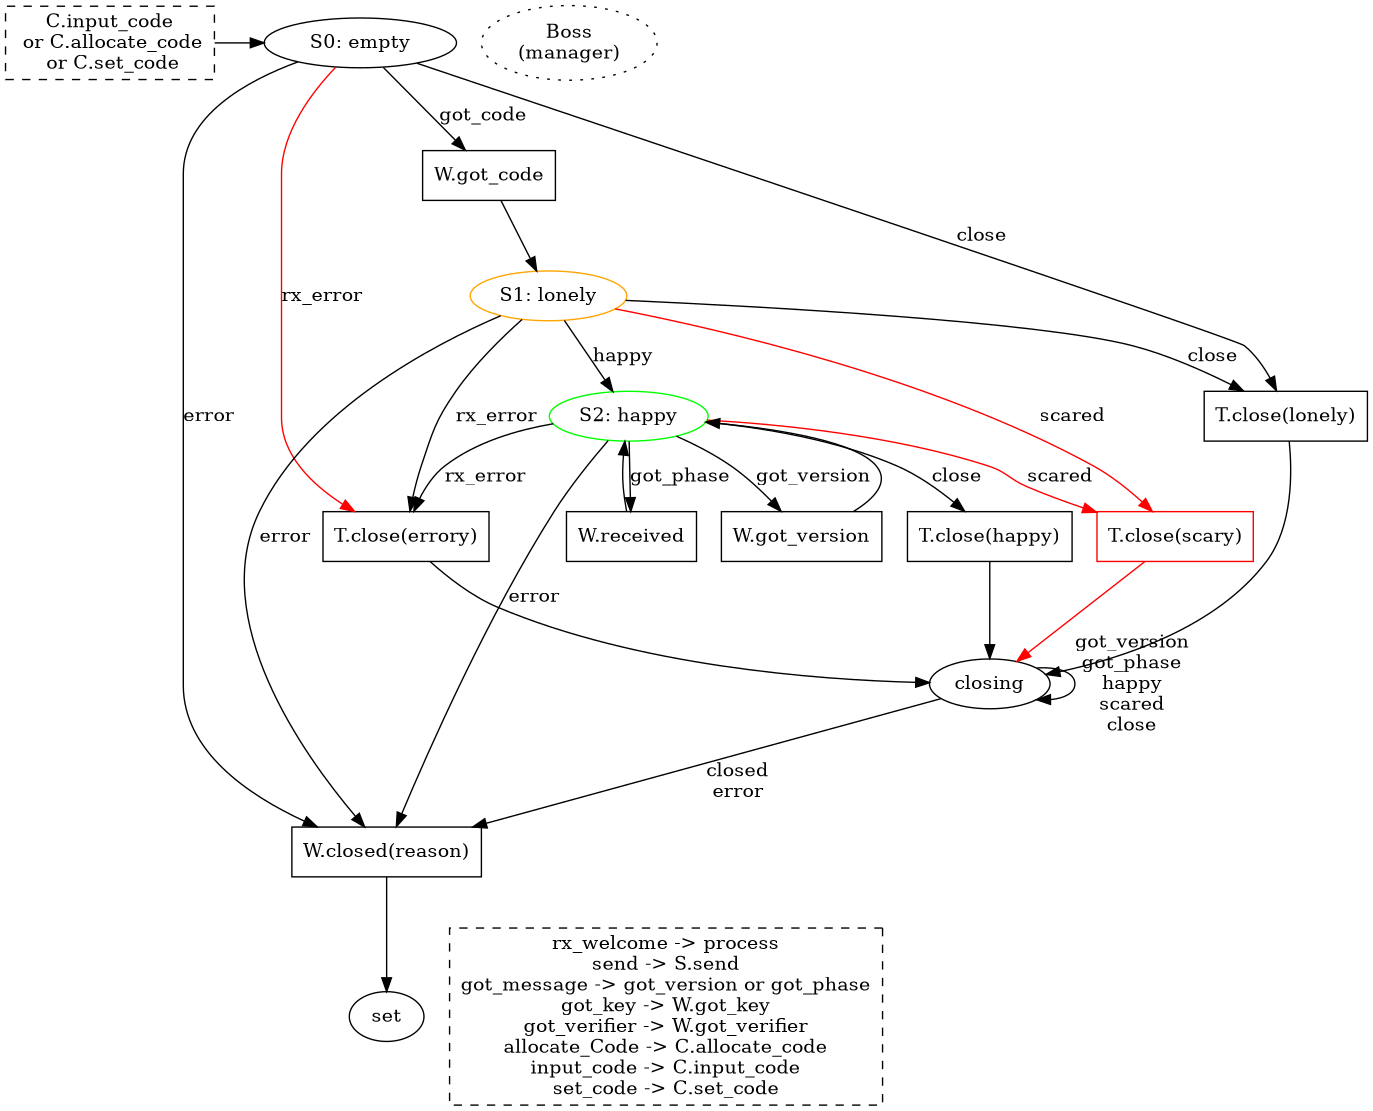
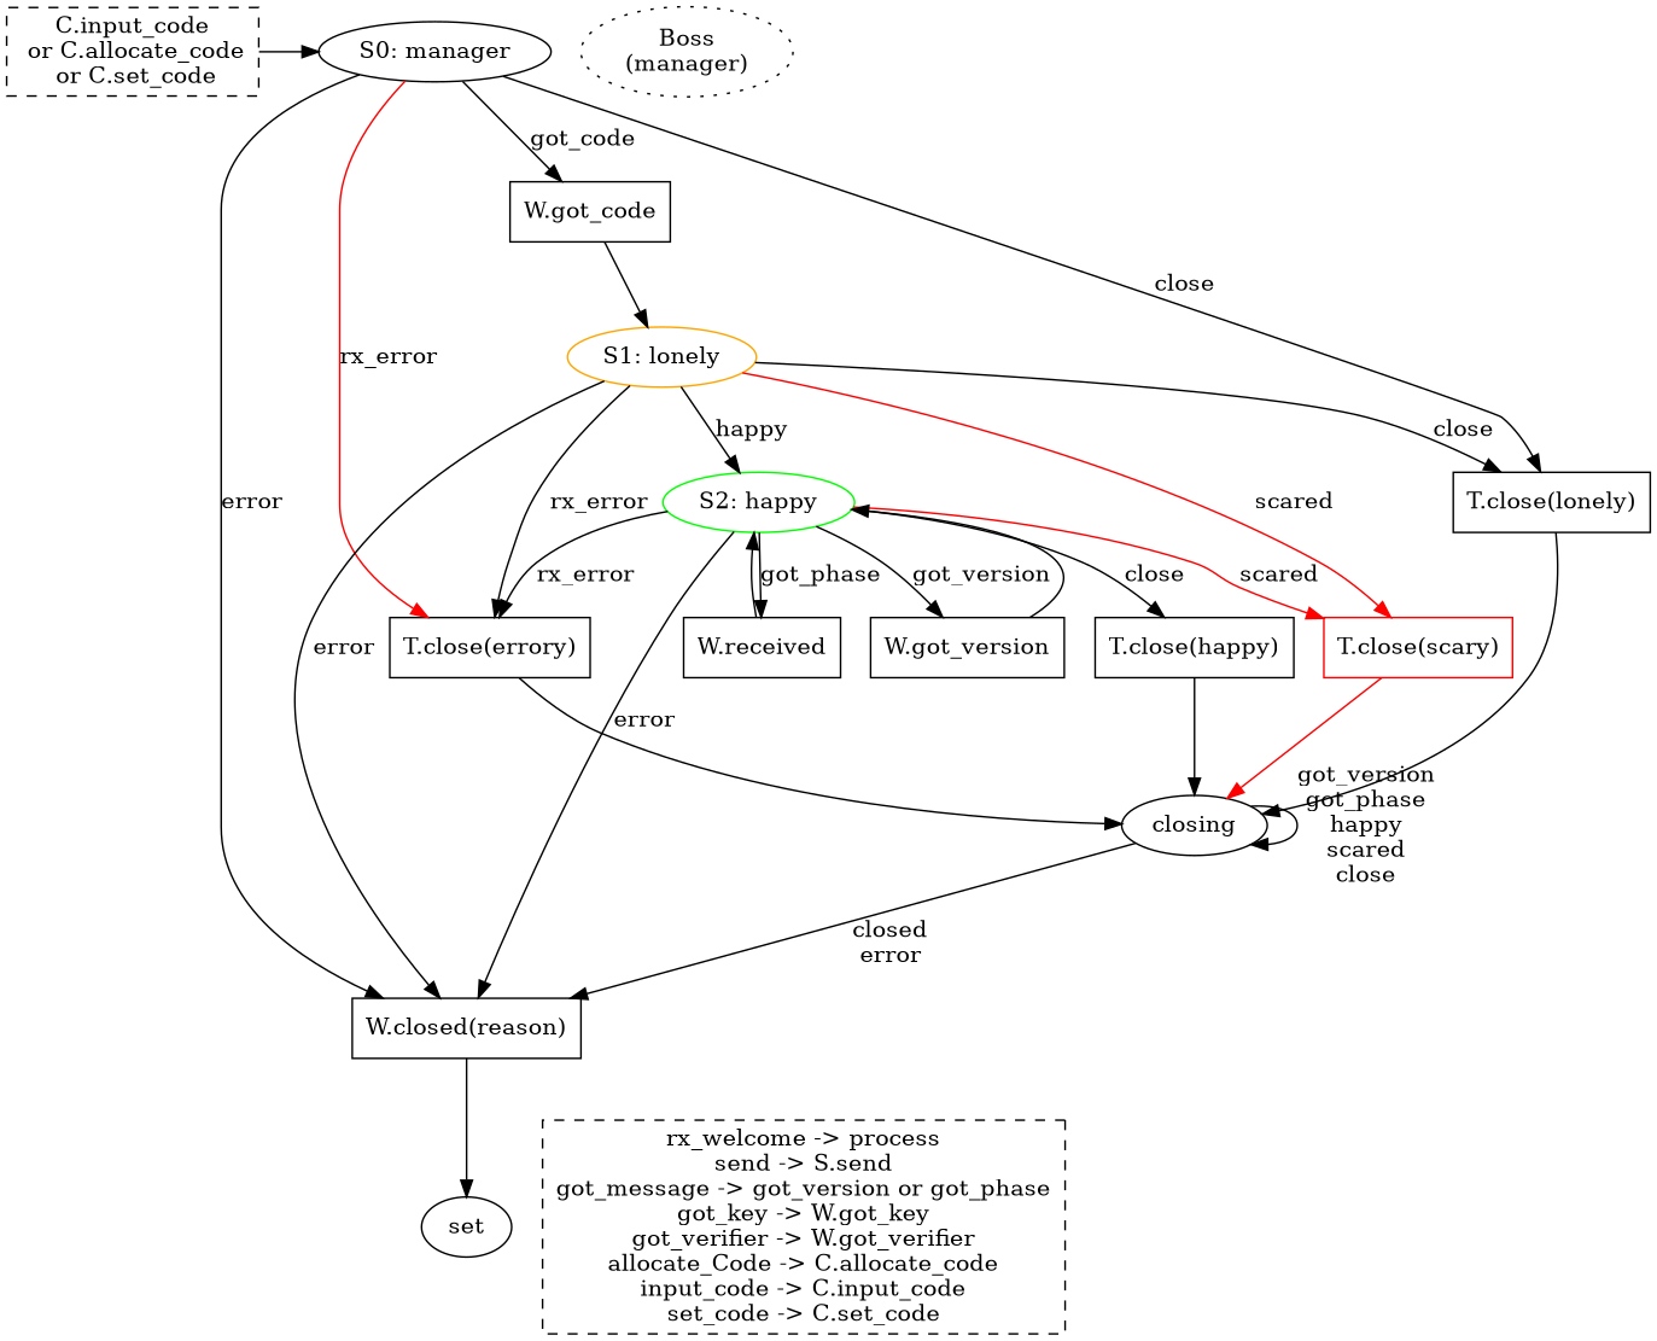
  digraph {
    node [shape=box]
    n1 [label="C.input_code\n or C.allocate_code\n or C.set_code" style=dashed]
-   n2 [label="S0: empty" shape=""]
+   n2 [label="S0: manager" shape=""]
    n3 [label=set shape=""]
    n4 [label="rx_welcome -> process\nsend -> S.send\ngot_message -> got_version or got_phase\ngot_key -> W.got_key\ngot_verifier -> W.got_verifier\nallocate_Code -> C.allocate_code\ninput_code -> C.input_code\nset_code -> C.set_code" style=dashed]
    n5 [label="W.got_code"]
    n6 [label="T.close(errory)"]
    n7 [label="T.close(lonely)"]
    n8 [label="W.closed(reason)"]
    n9 [label="Boss\n(manager)" style=dotted shape=""]
    n10 [color=orange label="S1: lonely" shape=""]
    n11 [label=closing shape=""]
    n12 [color=green label="S2: happy" shape=""]
    n13 [color=red label="T.close(scary)"]
    n14 [label="T.close(happy)"]
    n15 [label="W.received"]
    n16 [label="W.got_version"]
    subgraph sub_1 {
      rank=same
      n1
      n2
    }
    subgraph sub_2 {
      rank=same
      n3
      n4
    }
    n1 -> n2
    n2 -> n5 [label=got_code]
    n2 -> n6 [color=red label=rx_error]
    n2 -> n7 [label=close]
    n2 -> n8 [label=error]
    n5 -> n10
    n6 -> n11
    n7 -> n11
    n8 -> n3
    n10 -> n6 [label=rx_error]
    n10 -> n7 [label=close]
    n10 -> n8 [label=error]
    n10 -> n12 [label=happy]
    n10 -> n13 [color=red label=scared]
    n11 -> n8 [label="closed\nerror"]
    n11 -> n11 [label="got_version\ngot_phase\nhappy\nscared\nclose"]
    n12 -> n6 [label=rx_error]
    n12 -> n8 [label=error]
    n12 -> n13 [color=red label=scared]
    n12 -> n14 [label=close]
    n12 -> n15 [label=got_phase]
    n12 -> n16 [label=got_version]
    n13 -> n11 [color=red]
    n14 -> n11
    n15 -> n12
    n16 -> n12
  }
